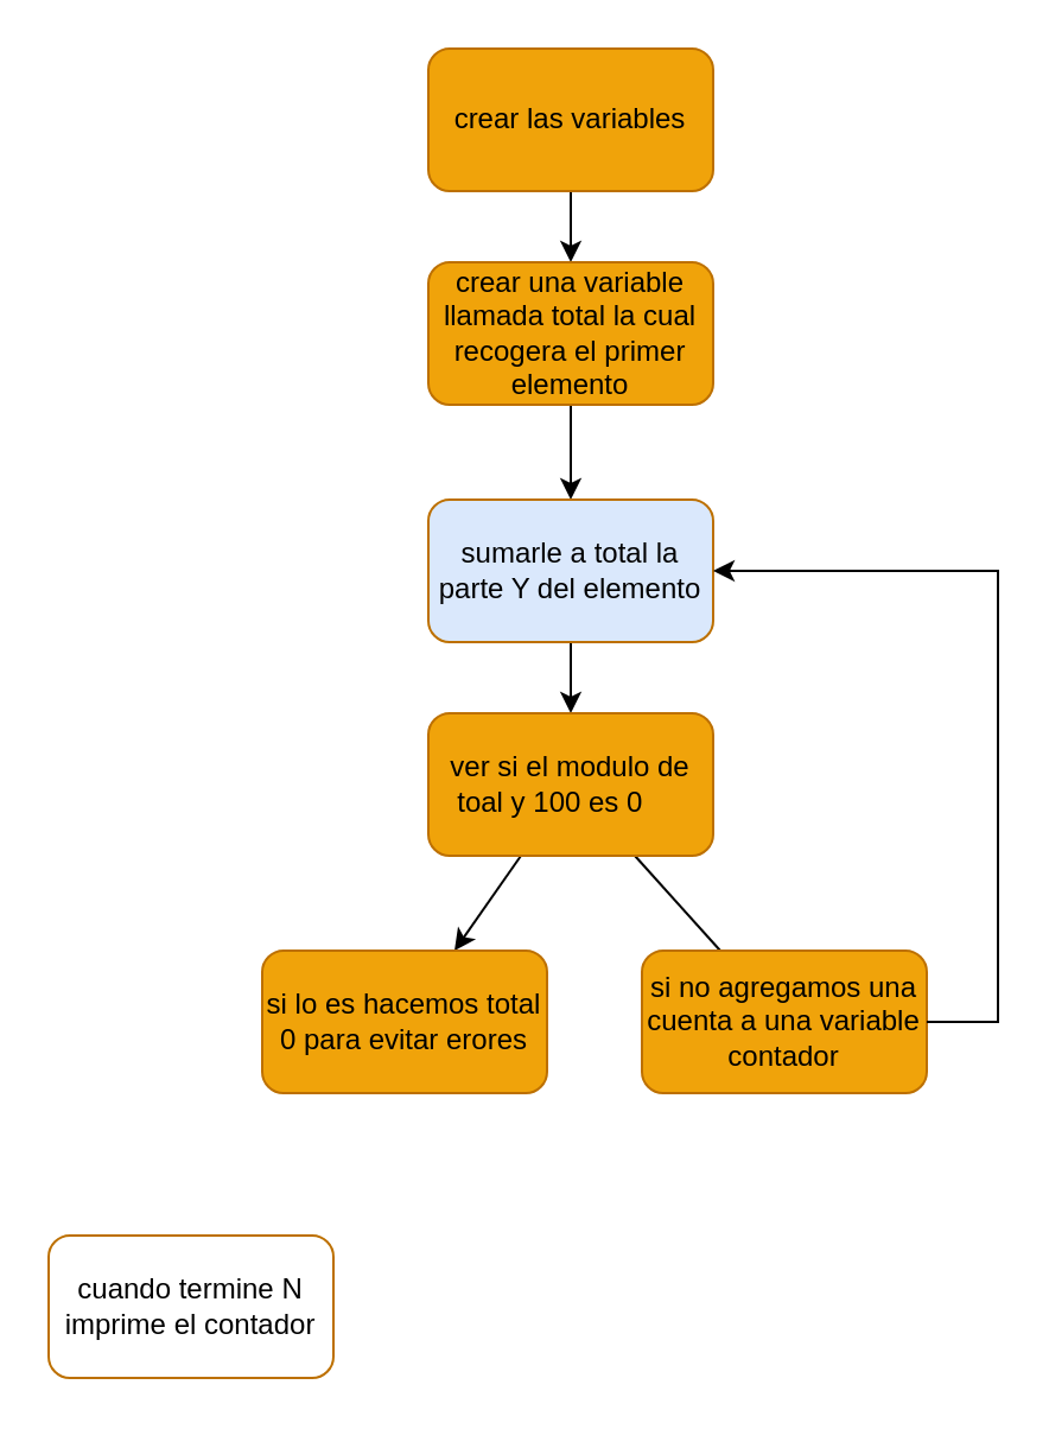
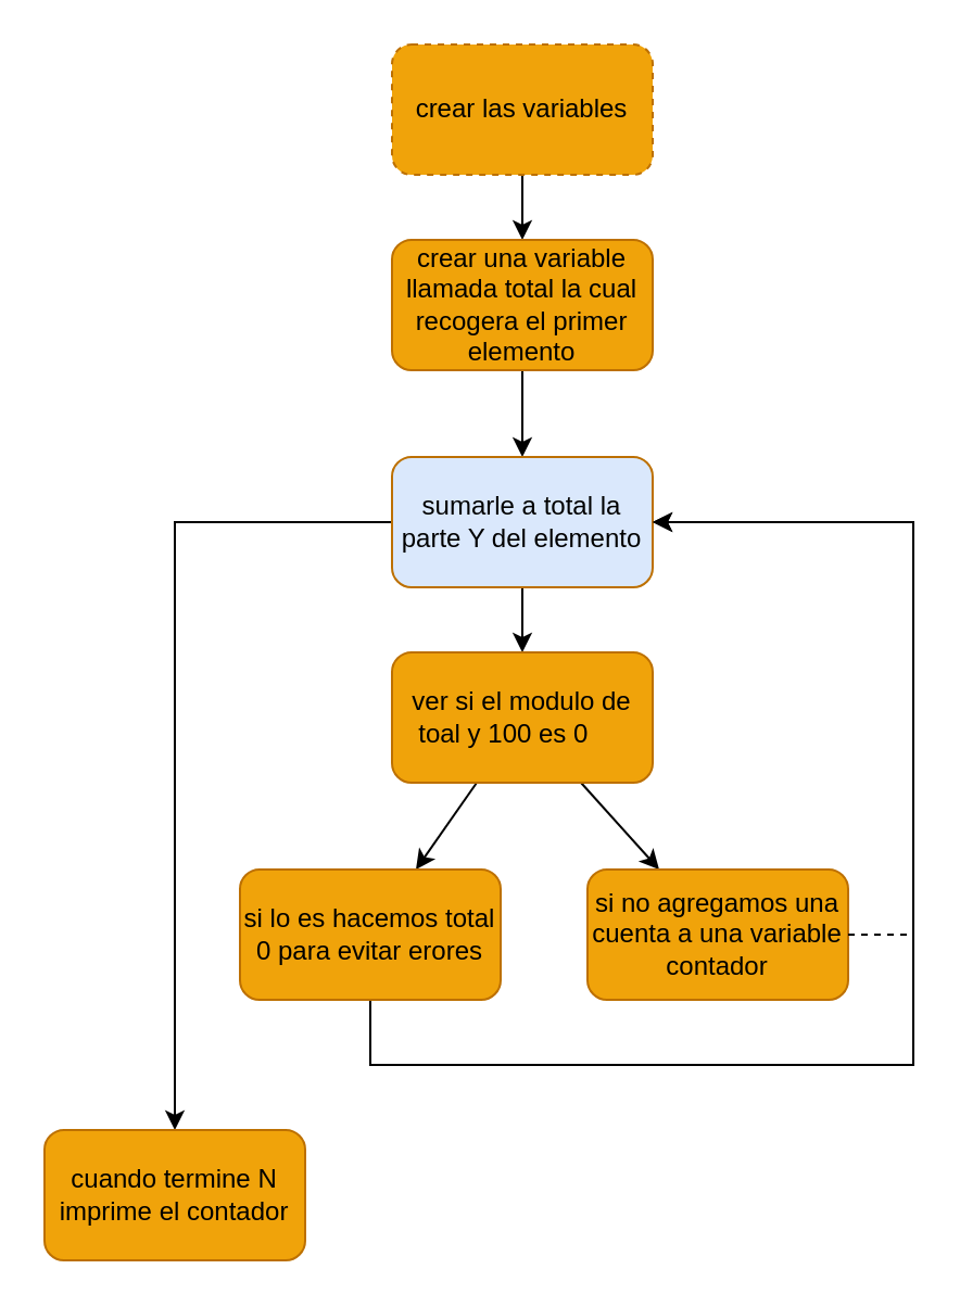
  <mxCell id="0" />
  <mxCell id="1" parent="0" />
  <mxCell id="2" value="" style="edgeStyle=orthogonalEdgeStyle;rounded=0;orthogonalLoop=1;jettySize=auto;html=1;" edge="1" parent="1" source="3" target="5"><mxGeometry relative="1" as="geometry" /></mxCell>
- <mxCell id="3" value="crear las variables" style="rounded=1;whiteSpace=wrap;html=1;fillColor=#f0a30a;fontColor=#000000;strokeColor=#BD7000;" vertex="1" parent="1"><mxGeometry x="180" y="20" width="120" height="60" as="geometry" /></mxCell>
+ <mxCell id="3" value="crear las variables" style="rounded=1;whiteSpace=wrap;html=1;fillColor=#f0a30a;fontColor=#000000;strokeColor=#BD7000;dashed=1;" vertex="1" parent="1"><mxGeometry x="180" y="20" width="120" height="60" as="geometry" /></mxCell>
  <mxCell id="4" value="" style="edgeStyle=orthogonalEdgeStyle;rounded=0;orthogonalLoop=1;jettySize=auto;html=1;" edge="1" parent="1" source="5" target="8"><mxGeometry relative="1" as="geometry" /></mxCell>
  <mxCell id="5" value="crear una variable llamada total la cual recogera el primer elemento" style="whiteSpace=wrap;html=1;rounded=1;fillColor=#f0a30a;fontColor=#000000;strokeColor=#BD7000;" vertex="1" parent="1"><mxGeometry x="180" y="110" width="120" height="60" as="geometry" /></mxCell>
  <mxCell id="6" value="" style="edgeStyle=orthogonalEdgeStyle;rounded=0;orthogonalLoop=1;jettySize=auto;html=1;" edge="1" parent="1" source="8" target="11"><mxGeometry relative="1" as="geometry" /></mxCell>
+ <mxCell id="7" style="edgeStyle=orthogonalEdgeStyle;rounded=0;orthogonalLoop=1;jettySize=auto;html=1;" edge="1" parent="1" source="8" target="16"><mxGeometry relative="1" as="geometry" /></mxCell>
  <mxCell id="8" value="sumarle a total la parte Y del elemento" style="whiteSpace=wrap;html=1;rounded=1;fillColor=#dae8fc;fontColor=#000000;strokeColor=#BD7000;" vertex="1" parent="1"><mxGeometry x="180" y="210" width="120" height="60" as="geometry" /></mxCell>
  <mxCell id="9" style="rounded=0;orthogonalLoop=1;jettySize=auto;html=1;" edge="1" parent="1" source="11" target="13"><mxGeometry relative="1" as="geometry" /></mxCell>
- <mxCell id="10" style="rounded=0;orthogonalLoop=1;jettySize=auto;html=1;endArrow=none;" edge="1" parent="1" source="11" target="14"><mxGeometry relative="1" as="geometry" /></mxCell>
+ <mxCell id="10" style="rounded=0;orthogonalLoop=1;jettySize=auto;html=1;" edge="1" parent="1" source="11" target="14"><mxGeometry relative="1" as="geometry" /></mxCell>
  <mxCell id="11" value="ver si el modulo de toal y 100 es 0&amp;nbsp; &amp;nbsp; &amp;nbsp;" style="whiteSpace=wrap;html=1;rounded=1;fillColor=#f0a30a;fontColor=#000000;strokeColor=#BD7000;" vertex="1" parent="1"><mxGeometry x="180" y="300" width="120" height="60" as="geometry" /></mxCell>
+ <mxCell id="12" style="edgeStyle=orthogonalEdgeStyle;rounded=0;orthogonalLoop=1;jettySize=auto;html=1;entryX=1;entryY=0.5;entryDx=0;entryDy=0;" edge="1" parent="1" source="13" target="8"><mxGeometry relative="1" as="geometry"><Array as="points"><mxPoint x="170" y="490" /><mxPoint x="420" y="490" /><mxPoint x="420" y="240" /></Array></mxGeometry></mxCell>
  <mxCell id="13" value="si lo es hacemos total 0 para evitar erores" style="rounded=1;whiteSpace=wrap;html=1;fillColor=#f0a30a;fontColor=#000000;strokeColor=#BD7000;" vertex="1" parent="1"><mxGeometry x="110" y="400" width="120" height="60" as="geometry" /></mxCell>
  <mxCell id="14" value="si no agregamos una cuenta a una variable contador" style="rounded=1;whiteSpace=wrap;html=1;fillColor=#f0a30a;fontColor=#000000;strokeColor=#BD7000;" vertex="1" parent="1"><mxGeometry x="270" y="400" width="120" height="60" as="geometry" /></mxCell>
- <mxCell id="15" style="edgeStyle=entityRelationEdgeStyle;rounded=0;orthogonalLoop=1;jettySize=auto;html=1;entryX=1;entryY=0.5;entryDx=0;entryDy=0;" edge="1" parent="1" source="14" target="8"><mxGeometry relative="1" as="geometry"><Array as="points"><mxPoint x="360" y="240" /></Array></mxGeometry></mxCell>
- <mxCell id="16" value="cuando termine N imprime el contador" style="rounded=1;whiteSpace=wrap;html=1;fillColor=#ffffff;fontColor=#000000;strokeColor=#BD7000;" vertex="1" parent="1"><mxGeometry x="20" y="520" width="120" height="60" as="geometry" /></mxCell>
+ <mxCell id="15" style="edgeStyle=entityRelationEdgeStyle;rounded=0;orthogonalLoop=1;jettySize=auto;html=1;entryX=1;entryY=0.5;entryDx=0;entryDy=0;dashed=1;" edge="1" parent="1" source="14" target="8"><mxGeometry relative="1" as="geometry"><Array as="points"><mxPoint x="360" y="240" /></Array></mxGeometry></mxCell>
+ <mxCell id="16" value="cuando termine N imprime el contador" style="rounded=1;whiteSpace=wrap;html=1;fillColor=#f0a30a;fontColor=#000000;strokeColor=#BD7000;" vertex="1" parent="1"><mxGeometry x="20" y="520" width="120" height="60" as="geometry" /></mxCell>
